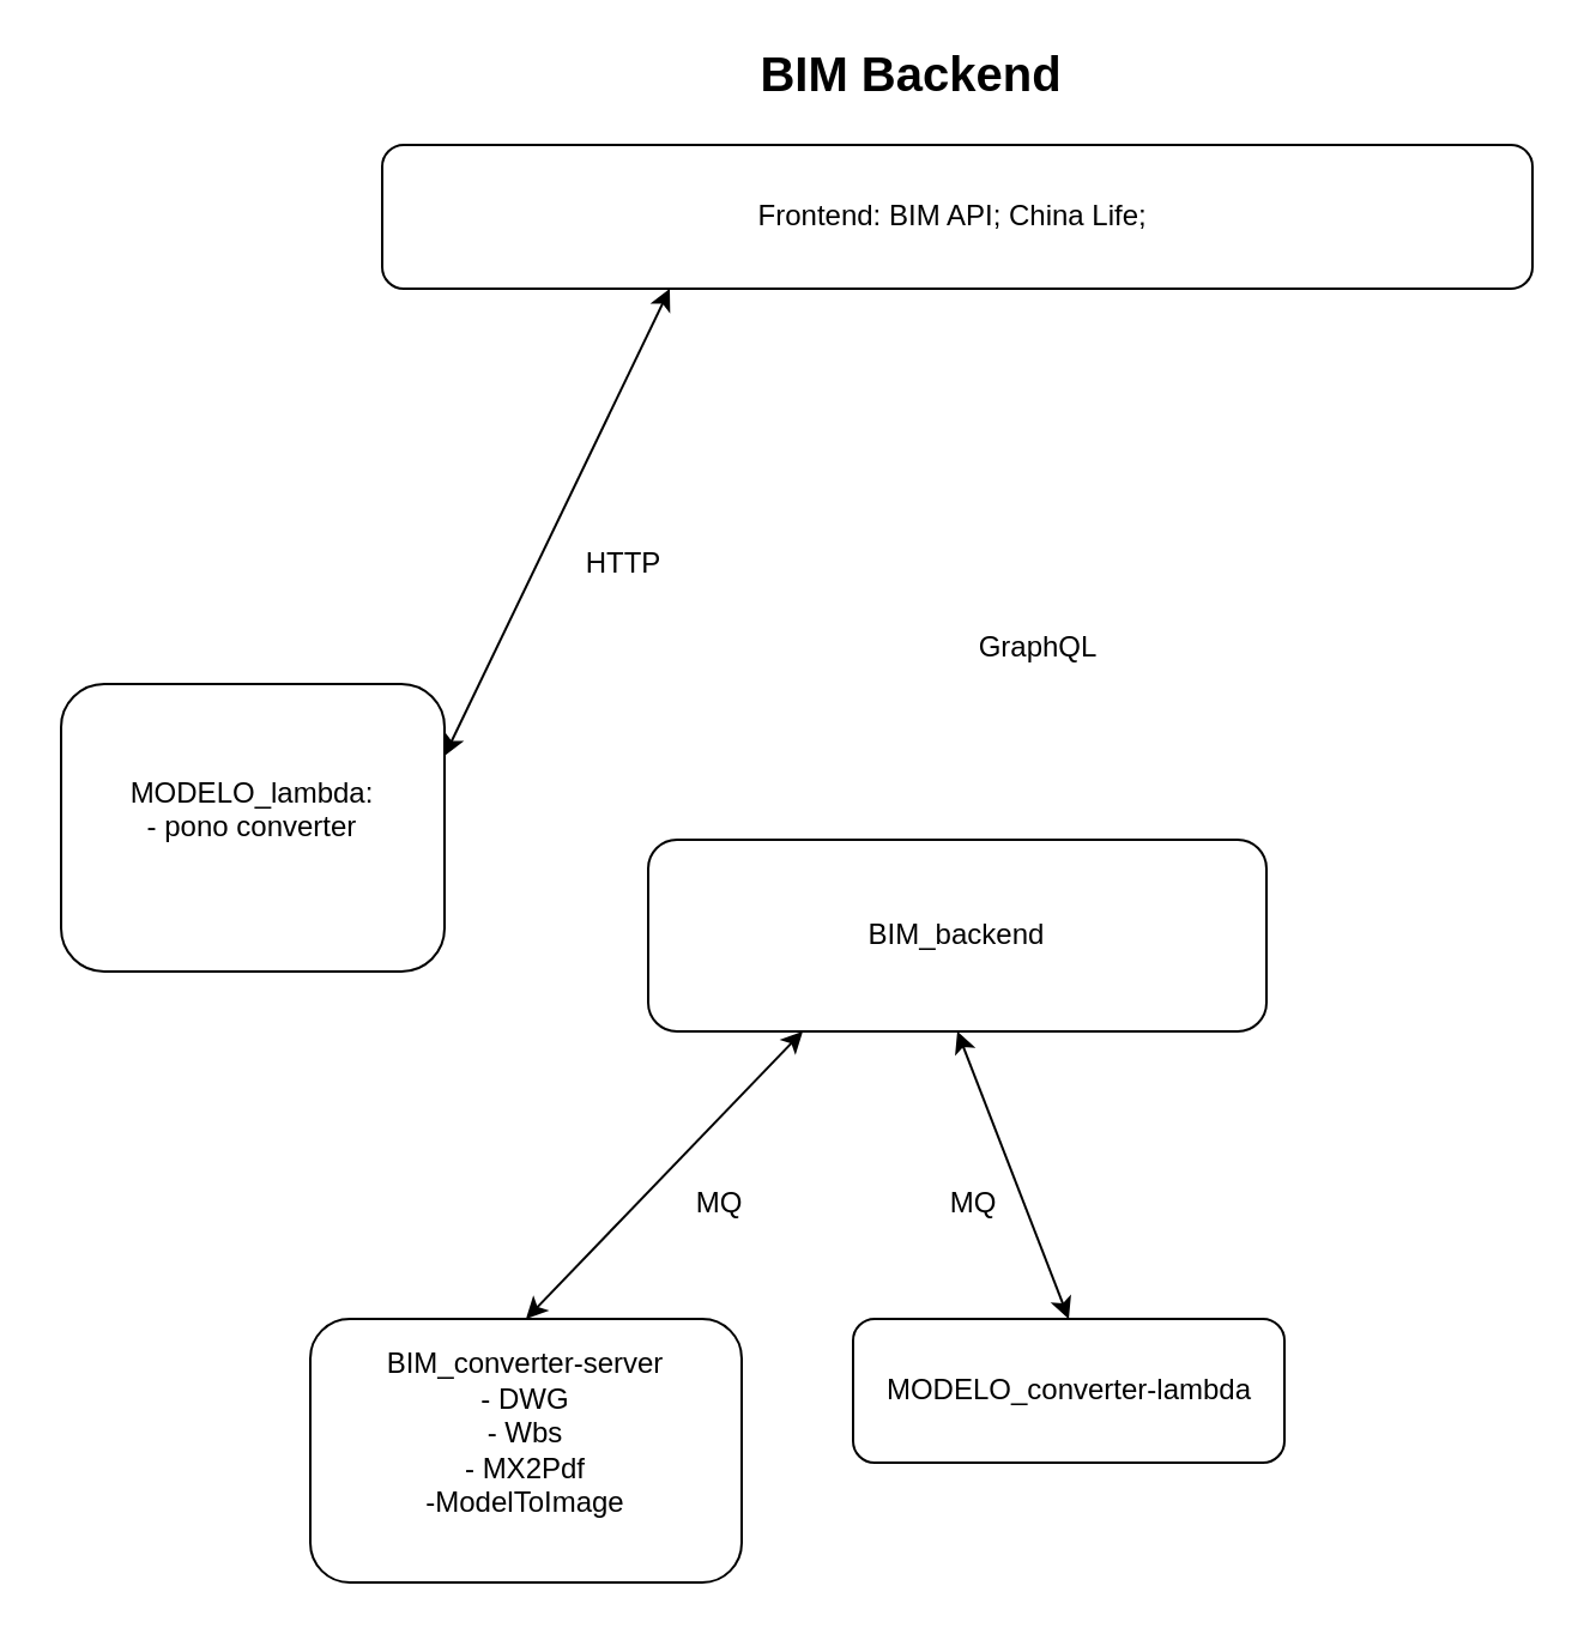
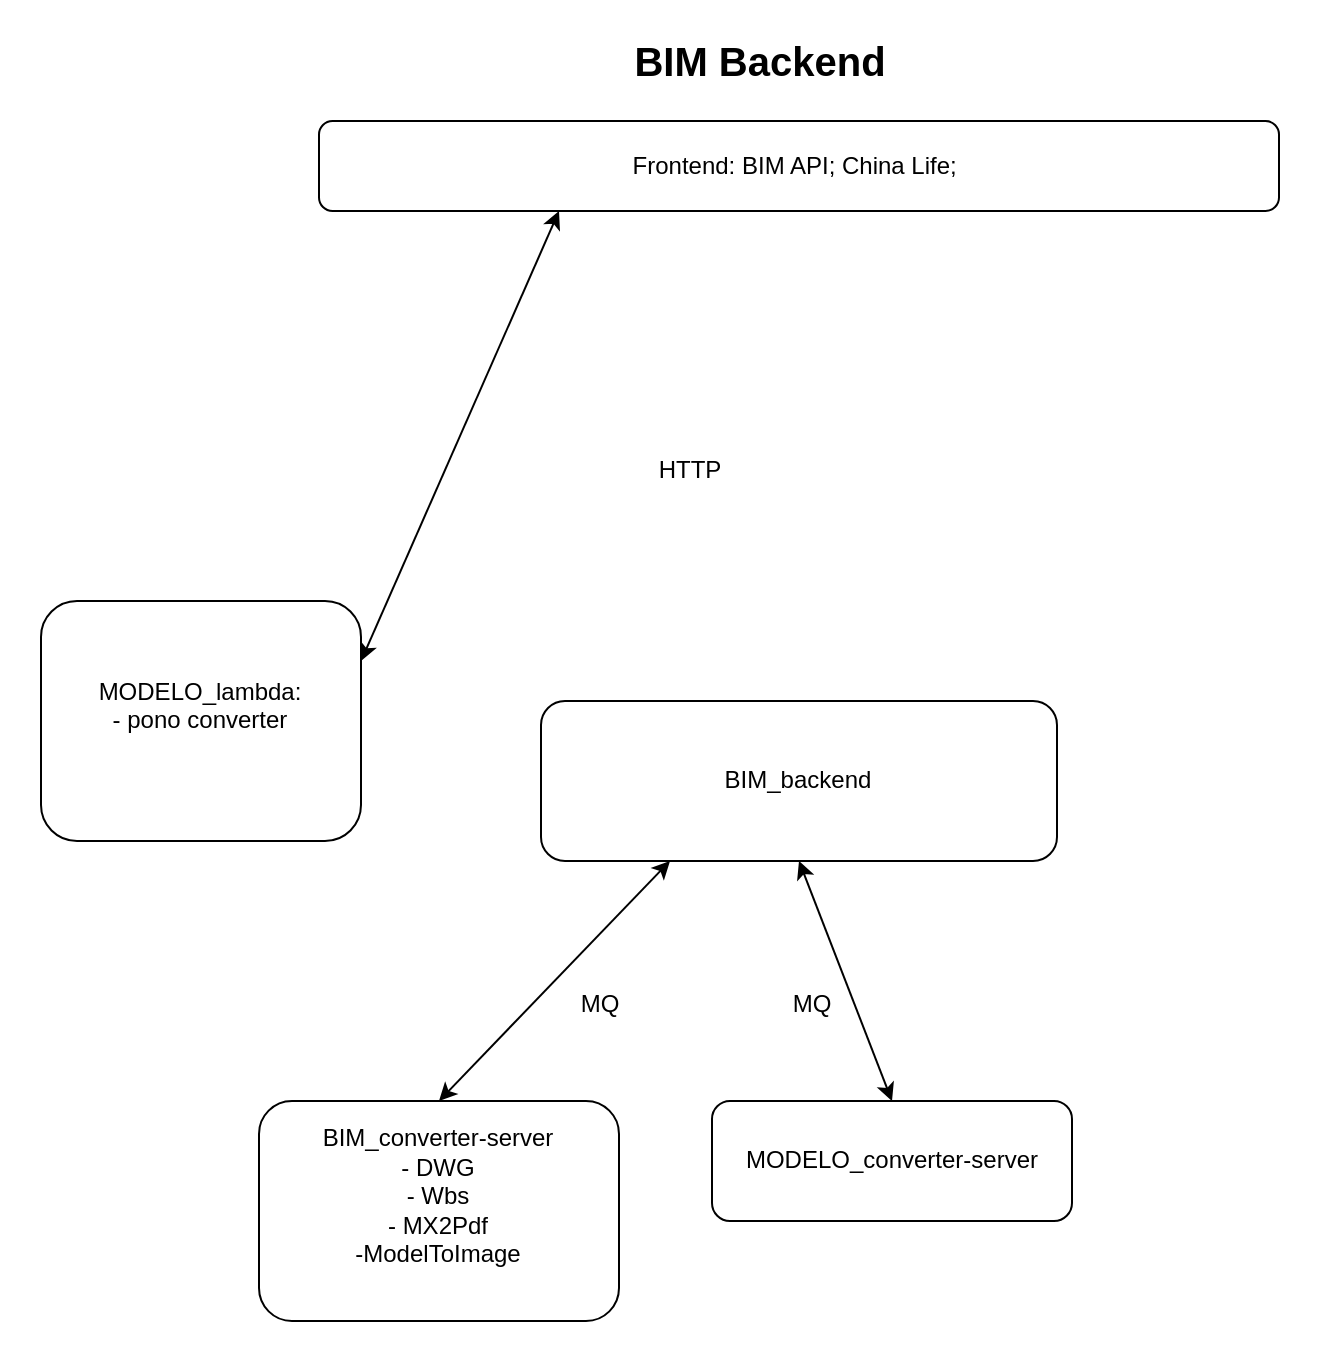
  <mxCell id="0" />
  <mxCell id="1" parent="0" />
  <mxCell id="2" value="&lt;b&gt;&lt;font style=&quot;font-size: 20px&quot;&gt;BIM Backend&lt;/font&gt;&lt;/b&gt;&lt;br&gt;" style="text;html=1;strokeColor=none;fillColor=none;align=center;verticalAlign=middle;whiteSpace=wrap;rounded=0;" vertex="1" parent="1"><mxGeometry x="250" y="20" width="260" height="20" as="geometry" /></mxCell>
  <mxCell id="3" value="BIM_backend" style="rounded=1;whiteSpace=wrap;html=1;" vertex="1" parent="1"><mxGeometry x="270" y="350" width="258" height="80" as="geometry" /></mxCell>
  <mxCell id="4" value="BIM_converter-server&lt;br&gt;- DWG&lt;br&gt;- Wbs&lt;br&gt;- MX2Pdf&lt;br&gt;-ModelToImage&lt;br&gt;&lt;br&gt;" style="rounded=1;whiteSpace=wrap;html=1;" vertex="1" parent="1"><mxGeometry x="129" y="550" width="180" height="110" as="geometry" /></mxCell>
- <mxCell id="5" value="MODELO_lambda:&lt;br&gt;- pono converter&lt;br&gt;&lt;br&gt;" style="rounded=1;whiteSpace=wrap;html=1;" vertex="1" parent="1"><mxGeometry x="25" y="285" width="160" height="120" as="geometry" /></mxCell>
- <mxCell id="6" value="Frontend: BIM API; China Life;&amp;nbsp;" style="rounded=1;whiteSpace=wrap;html=1;" vertex="1" parent="1"><mxGeometry x="159" y="60" width="480" height="60" as="geometry" /></mxCell>
+ <mxCell id="5" value="MODELO_lambda:&lt;br&gt;- pono converter&lt;br&gt;&lt;br&gt;" style="rounded=1;whiteSpace=wrap;html=1;" vertex="1" parent="1"><mxGeometry x="20" y="300" width="160" height="120" as="geometry" /></mxCell>
+ <mxCell id="6" value="Frontend: BIM API; China Life;&amp;nbsp;" style="rounded=1;whiteSpace=wrap;html=1;" vertex="1" parent="1"><mxGeometry x="159" y="60" width="480" height="45" as="geometry" /></mxCell>
  <mxCell id="7" value="MQ&lt;br&gt;" style="text;html=1;strokeColor=none;fillColor=none;align=center;verticalAlign=middle;whiteSpace=wrap;rounded=0;" vertex="1" parent="1"><mxGeometry x="385.5" y="491.5" width="40" height="20" as="geometry" /></mxCell>
  <mxCell id="8" value="" style="endArrow=classic;startArrow=classic;html=1;entryX=0.5;entryY=0;entryDx=0;entryDy=0;exitX=0.25;exitY=1;exitDx=0;exitDy=0;" edge="1" parent="1" source="3" target="4"><mxGeometry width="50" height="50" relative="1" as="geometry"><mxPoint x="322" y="252.5" as="sourcePoint" /><mxPoint x="320" y="162.5" as="targetPoint" /></mxGeometry></mxCell>
  <mxCell id="9" value="" style="endArrow=classic;startArrow=classic;html=1;entryX=0.25;entryY=1;entryDx=0;entryDy=0;exitX=1;exitY=0.25;exitDx=0;exitDy=0;" edge="1" parent="1" source="5" target="6"><mxGeometry width="50" height="50" relative="1" as="geometry"><mxPoint x="30" y="690" as="sourcePoint" /><mxPoint x="80" y="640" as="targetPoint" /></mxGeometry></mxCell>
- <mxCell id="10" value="HTTP" style="text;html=1;strokeColor=none;fillColor=none;align=center;verticalAlign=middle;whiteSpace=wrap;rounded=0;" vertex="1" parent="1"><mxGeometry x="240" y="225" width="40" height="20" as="geometry" /></mxCell>
- <mxCell id="11" value="GraphQL" style="text;html=1;strokeColor=none;fillColor=none;align=center;verticalAlign=middle;whiteSpace=wrap;rounded=0;" vertex="1" parent="1"><mxGeometry x="413" y="260" width="40" height="20" as="geometry" /></mxCell>
- <mxCell id="12" value="MODELO_converter-lambda&lt;br&gt;" style="rounded=1;whiteSpace=wrap;html=1;" vertex="1" parent="1"><mxGeometry x="355.5" y="550" width="180" height="60" as="geometry" /></mxCell>
+ <mxCell id="10" value="HTTP" style="text;html=1;strokeColor=none;fillColor=none;align=center;verticalAlign=middle;whiteSpace=wrap;rounded=0;" vertex="1" parent="1"><mxGeometry x="325" y="225" width="40" height="20" as="geometry" /></mxCell>
+ <mxCell id="12" value="MODELO_converter-server&lt;br&gt;" style="rounded=1;whiteSpace=wrap;html=1;" vertex="1" parent="1"><mxGeometry x="355.5" y="550" width="180" height="60" as="geometry" /></mxCell>
  <mxCell id="13" value="MQ&lt;br&gt;" style="text;html=1;strokeColor=none;fillColor=none;align=center;verticalAlign=middle;whiteSpace=wrap;rounded=0;" vertex="1" parent="1"><mxGeometry x="280" y="491.5" width="40" height="20" as="geometry" /></mxCell>
  <mxCell id="14" value="" style="endArrow=classic;startArrow=classic;html=1;entryX=0.5;entryY=0;entryDx=0;entryDy=0;exitX=0.5;exitY=1;exitDx=0;exitDy=0;" edge="1" parent="1" target="12"><mxGeometry width="50" height="50" relative="1" as="geometry"><mxPoint x="399" y="430" as="sourcePoint" /><mxPoint x="320" y="162.5" as="targetPoint" /></mxGeometry></mxCell>
